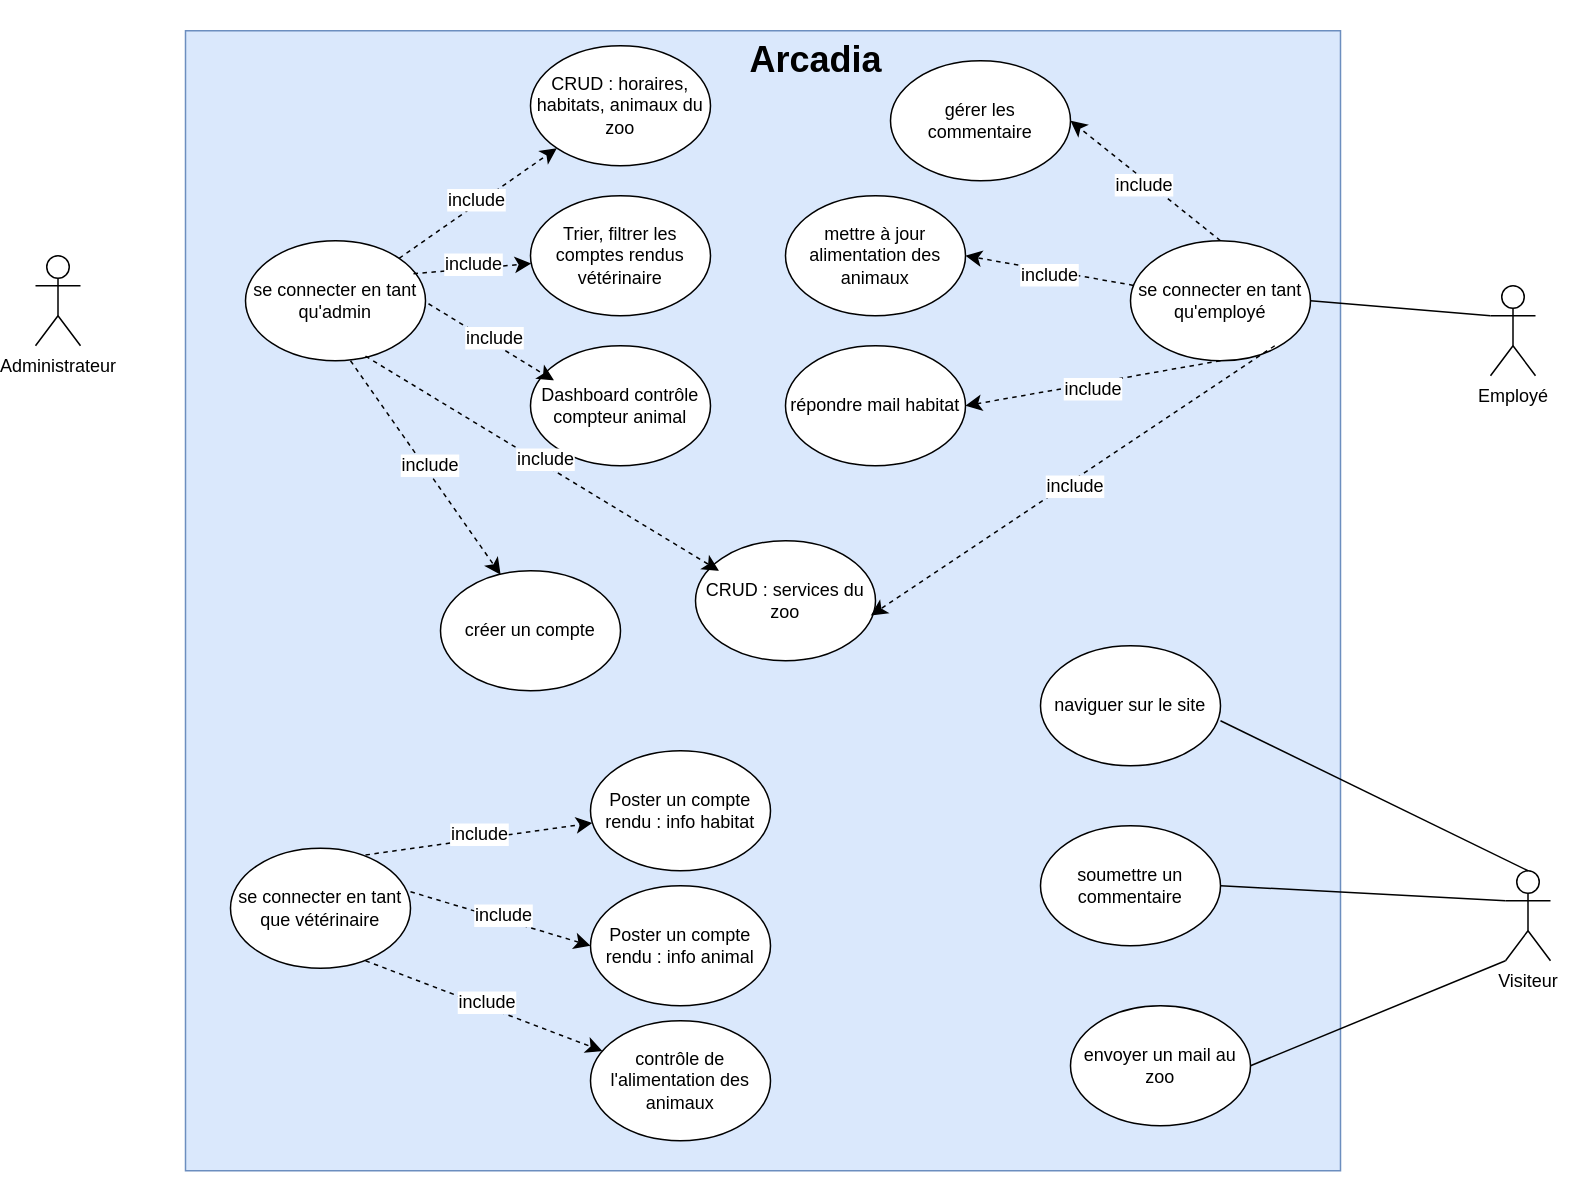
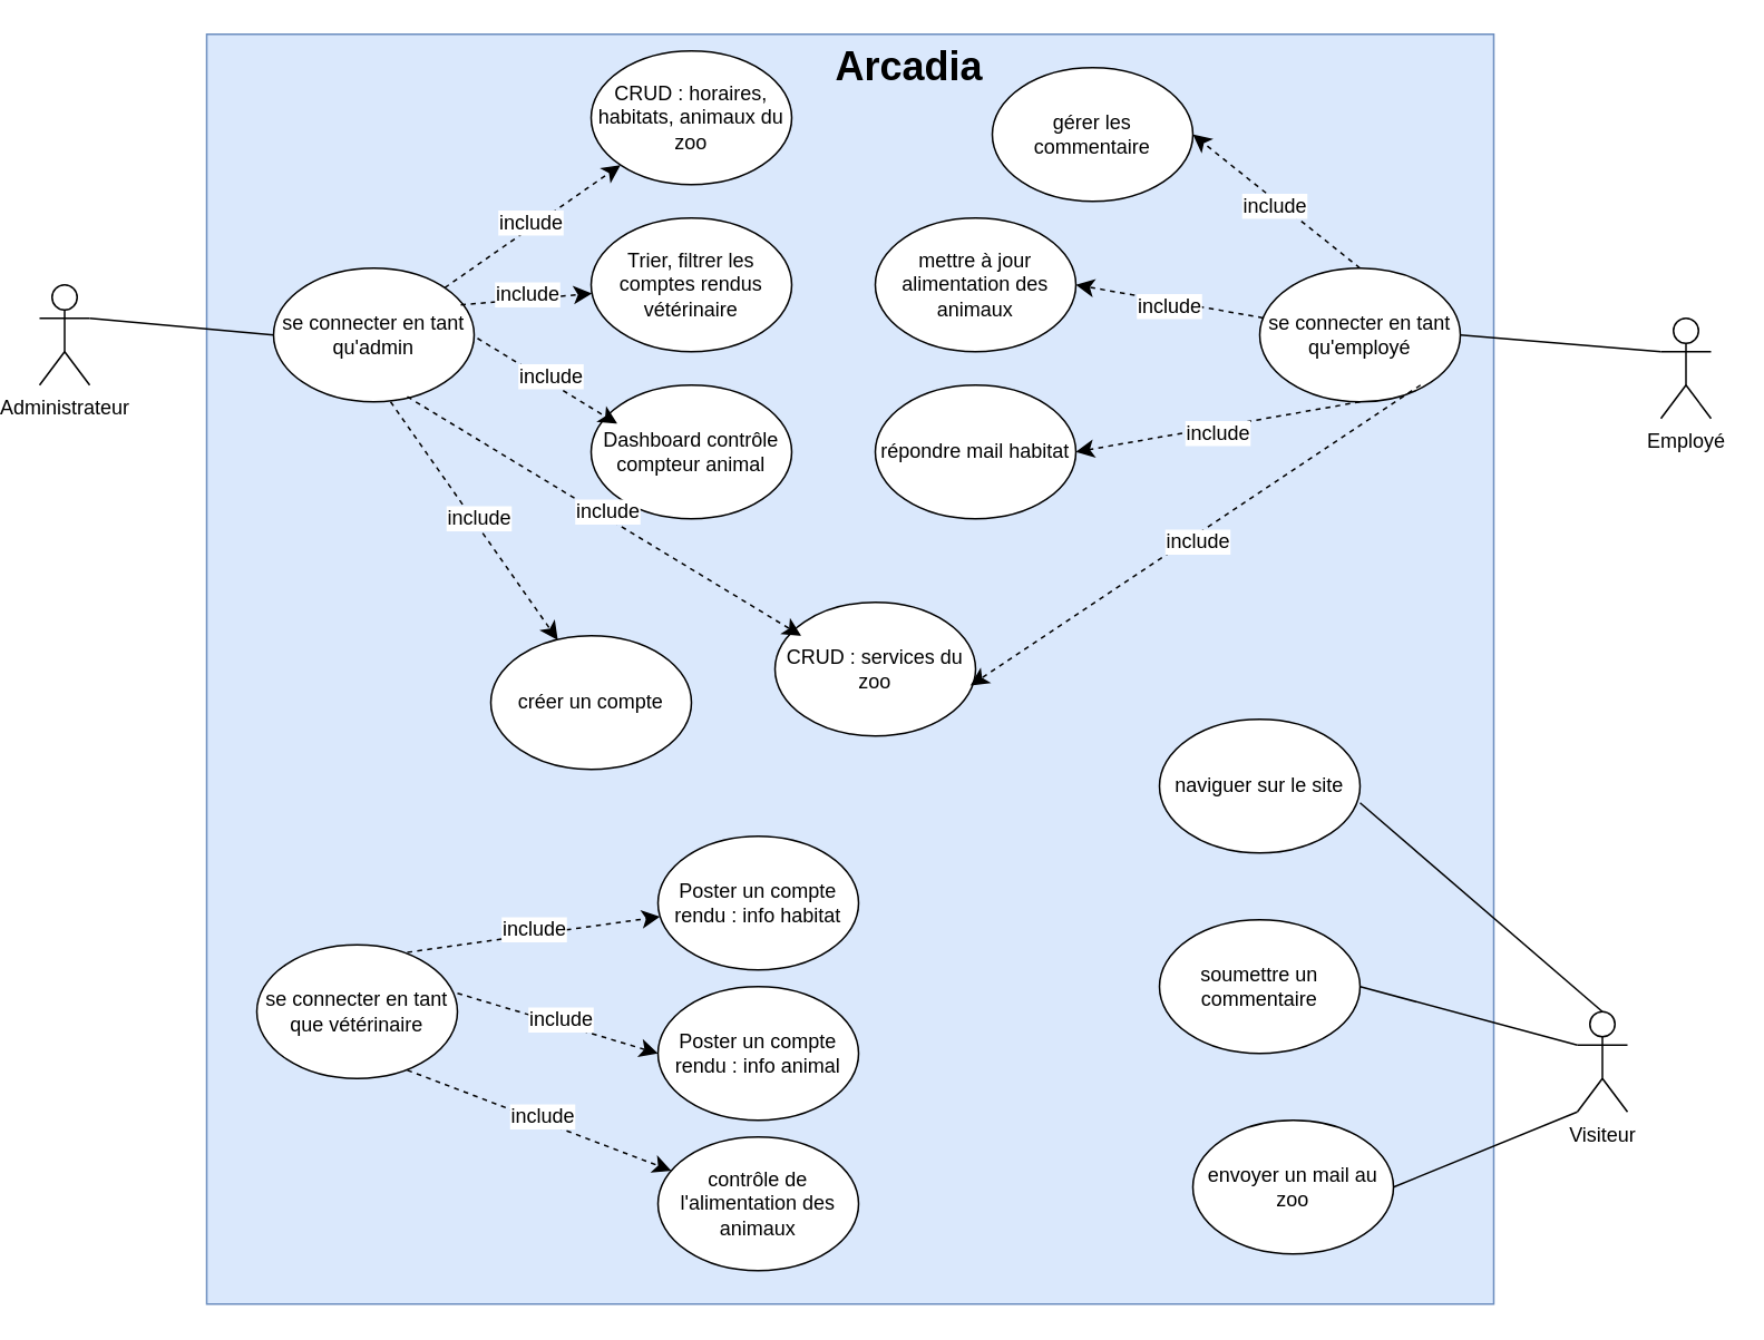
  <mxCell id="0" />
  <mxCell id="1" parent="0" />
  <mxCell id="2" value="" style="rounded=0;whiteSpace=wrap;html=1;fillColor=#dae8fc;strokeColor=#6c8ebf;" parent="1" vertex="1"><mxGeometry x="120" y="20" width="770" height="760" as="geometry" /></mxCell>
  <mxCell id="3" value="Arcadia" style="text;strokeColor=none;fillColor=none;html=1;fontSize=24;fontStyle=1;verticalAlign=middle;align=center;" parent="1" vertex="1"><mxGeometry x="490" y="20" width="100" height="40" as="geometry" /></mxCell>
  <mxCell id="4" value="Poster un compte rendu : info habitat" style="ellipse;whiteSpace=wrap;html=1;" parent="1" vertex="1"><mxGeometry x="390" y="500" width="120" height="80" as="geometry" /></mxCell>
+ <mxCell id="5" style="edgeStyle=none;rounded=0;orthogonalLoop=1;jettySize=auto;html=1;exitX=1;exitY=0.333;exitDx=0;exitDy=0;exitPerimeter=0;entryX=0;entryY=0.5;entryDx=0;entryDy=0;strokeColor=default;align=center;verticalAlign=middle;fontFamily=Helvetica;fontSize=12;fontColor=default;labelBackgroundColor=default;startSize=8;endArrow=none;endFill=0;endSize=8;" parent="1" source="6" target="26" edge="1"><mxGeometry relative="1" as="geometry" /></mxCell>
  <mxCell id="6" value="Administrateur&lt;div&gt;&lt;br/&gt;&lt;/div&gt;" style="shape=umlActor;verticalLabelPosition=bottom;verticalAlign=top;html=1;outlineConnect=0;" parent="1" vertex="1"><mxGeometry x="20" y="170" width="30" height="60" as="geometry" /></mxCell>
  <mxCell id="7" style="edgeStyle=none;rounded=0;orthogonalLoop=1;jettySize=auto;html=1;exitX=0;exitY=0.333;exitDx=0;exitDy=0;exitPerimeter=0;entryX=1;entryY=0.5;entryDx=0;entryDy=0;strokeColor=default;align=center;verticalAlign=middle;fontFamily=Helvetica;fontSize=12;fontColor=default;labelBackgroundColor=default;startSize=8;endArrow=none;endFill=0;endSize=8;" parent="1" source="8" target="27" edge="1"><mxGeometry relative="1" as="geometry" /></mxCell>
  <mxCell id="8" value="Employé&lt;div&gt;&lt;br/&gt;&lt;/div&gt;" style="shape=umlActor;verticalLabelPosition=bottom;verticalAlign=top;html=1;outlineConnect=0;" parent="1" vertex="1"><mxGeometry x="990" y="190" width="30" height="60" as="geometry" /></mxCell>
  <mxCell id="9" style="edgeStyle=none;rounded=0;orthogonalLoop=1;jettySize=auto;html=1;exitX=0;exitY=0.333;exitDx=0;exitDy=0;exitPerimeter=0;entryX=1;entryY=0.5;entryDx=0;entryDy=0;strokeColor=default;align=center;verticalAlign=middle;fontFamily=Helvetica;fontSize=12;fontColor=default;labelBackgroundColor=default;startSize=8;endArrow=none;endFill=0;endSize=8;" parent="1" source="11" target="19" edge="1"><mxGeometry relative="1" as="geometry" /></mxCell>
  <mxCell id="10" style="edgeStyle=none;rounded=0;orthogonalLoop=1;jettySize=auto;html=1;exitX=0;exitY=1;exitDx=0;exitDy=0;exitPerimeter=0;entryX=1;entryY=0.5;entryDx=0;entryDy=0;strokeColor=default;align=center;verticalAlign=middle;fontFamily=Helvetica;fontSize=12;fontColor=default;labelBackgroundColor=default;startSize=8;endArrow=none;endFill=0;endSize=8;" parent="1" source="11" target="22" edge="1"><mxGeometry relative="1" as="geometry" /></mxCell>
- <mxCell id="11" value="Visiteur" style="shape=umlActor;verticalLabelPosition=bottom;verticalAlign=top;html=1;outlineConnect=0;" parent="1" vertex="1"><mxGeometry x="1000" y="580" width="30" height="60" as="geometry" /></mxCell>
+ <mxCell id="11" value="Visiteur" style="shape=umlActor;verticalLabelPosition=bottom;verticalAlign=top;html=1;outlineConnect=0;" parent="1" vertex="1"><mxGeometry x="940" y="605" width="30" height="60" as="geometry" /></mxCell>
  <mxCell id="12" value="contrôle de l'alimentation des animaux" style="ellipse;whiteSpace=wrap;html=1;" parent="1" vertex="1"><mxGeometry x="390" y="680" width="120" height="80" as="geometry" /></mxCell>
  <mxCell id="13" value="mettre à jour alimentation des animaux" style="ellipse;whiteSpace=wrap;html=1;" parent="1" vertex="1"><mxGeometry x="520" y="130" width="120" height="80" as="geometry" /></mxCell>
  <mxCell id="14" value="Dashboard contrôle&lt;br&gt;compteur animal" style="ellipse;whiteSpace=wrap;html=1;" parent="1" vertex="1"><mxGeometry x="350" y="230" width="120" height="80" as="geometry" /></mxCell>
  <mxCell id="15" value="Trier, filtrer les comptes rendus vétérinaire" style="ellipse;whiteSpace=wrap;html=1;" parent="1" vertex="1"><mxGeometry x="350" y="130" width="120" height="80" as="geometry" /></mxCell>
  <mxCell id="16" value="CRUD : services du zoo" style="ellipse;whiteSpace=wrap;html=1;" parent="1" vertex="1"><mxGeometry x="460" y="360" width="120" height="80" as="geometry" /></mxCell>
  <mxCell id="17" value="créer un compte" style="ellipse;whiteSpace=wrap;html=1;" parent="1" vertex="1"><mxGeometry x="290" y="380" width="120" height="80" as="geometry" /></mxCell>
  <mxCell id="18" value="gérer les commentaire" style="ellipse;whiteSpace=wrap;html=1;" parent="1" vertex="1"><mxGeometry x="590" y="40" width="120" height="80" as="geometry" /></mxCell>
  <mxCell id="19" value="soumettre un commentaire" style="ellipse;whiteSpace=wrap;html=1;" parent="1" vertex="1"><mxGeometry x="690" y="550" width="120" height="80" as="geometry" /></mxCell>
  <mxCell id="20" value="Poster un compte rendu : info animal" style="ellipse;whiteSpace=wrap;html=1;" parent="1" vertex="1"><mxGeometry x="390" y="590" width="120" height="80" as="geometry" /></mxCell>
  <mxCell id="21" value="CRUD : horaires, habitats, animaux du zoo" style="ellipse;whiteSpace=wrap;html=1;" parent="1" vertex="1"><mxGeometry x="350" y="30" width="120" height="80" as="geometry" /></mxCell>
  <mxCell id="22" value="envoyer un mail au zoo" style="ellipse;whiteSpace=wrap;html=1;" parent="1" vertex="1"><mxGeometry x="710" y="670" width="120" height="80" as="geometry" /></mxCell>
  <mxCell id="23" value="répondre mail habitat" style="ellipse;whiteSpace=wrap;html=1;" parent="1" vertex="1"><mxGeometry x="520" y="230" width="120" height="80" as="geometry" /></mxCell>
  <mxCell id="24" style="edgeStyle=none;rounded=0;orthogonalLoop=1;jettySize=auto;html=1;exitX=1;exitY=0;exitDx=0;exitDy=0;entryX=0;entryY=1;entryDx=0;entryDy=0;strokeColor=default;align=center;verticalAlign=middle;fontFamily=Helvetica;fontSize=12;fontColor=default;labelBackgroundColor=default;startSize=8;endArrow=classic;endFill=1;endSize=8;dashed=1;" parent="1" source="26" target="21" edge="1"><mxGeometry relative="1" as="geometry" /></mxCell>
  <mxCell id="25" value="include" style="edgeLabel;html=1;align=center;verticalAlign=middle;resizable=0;points=[];fontSize=12;fontFamily=Helvetica;fontColor=default;labelBackgroundColor=default;" parent="24" vertex="1" connectable="0"><mxGeometry x="0.004" y="3" relative="1" as="geometry"><mxPoint as="offset" /></mxGeometry></mxCell>
  <mxCell id="26" value="se connecter en tant qu'admin" style="ellipse;whiteSpace=wrap;html=1;" parent="1" vertex="1"><mxGeometry x="160" y="160" width="120" height="80" as="geometry" /></mxCell>
  <mxCell id="27" value="se connecter en tant qu'employé" style="ellipse;whiteSpace=wrap;html=1;" parent="1" vertex="1"><mxGeometry x="750" y="160" width="120" height="80" as="geometry" /></mxCell>
  <mxCell id="28" value="se connecter en tant que vétérinaire" style="ellipse;whiteSpace=wrap;html=1;" parent="1" vertex="1"><mxGeometry x="150" y="565" width="120" height="80" as="geometry" /></mxCell>
  <mxCell id="29" style="edgeStyle=none;rounded=0;orthogonalLoop=1;jettySize=auto;html=1;exitX=1;exitY=0;exitDx=0;exitDy=0;strokeColor=default;align=center;verticalAlign=middle;fontFamily=Helvetica;fontSize=12;fontColor=default;labelBackgroundColor=default;startSize=8;endArrow=classic;endFill=1;endSize=8;dashed=1;" parent="1" target="15" edge="1"><mxGeometry relative="1" as="geometry"><mxPoint x="272" y="182" as="sourcePoint" /><mxPoint x="378" y="108" as="targetPoint" /></mxGeometry></mxCell>
  <mxCell id="30" value="include" style="edgeLabel;html=1;align=center;verticalAlign=middle;resizable=0;points=[];fontSize=12;fontFamily=Helvetica;fontColor=default;labelBackgroundColor=default;" parent="29" vertex="1" connectable="0"><mxGeometry x="0.004" y="3" relative="1" as="geometry"><mxPoint as="offset" /></mxGeometry></mxCell>
  <mxCell id="31" style="edgeStyle=none;rounded=0;orthogonalLoop=1;jettySize=auto;html=1;exitX=1;exitY=0;exitDx=0;exitDy=0;strokeColor=default;align=center;verticalAlign=middle;fontFamily=Helvetica;fontSize=12;fontColor=default;labelBackgroundColor=default;startSize=8;endArrow=classic;endFill=1;endSize=8;dashed=1;" parent="1" edge="1"><mxGeometry relative="1" as="geometry"><mxPoint x="282" y="202" as="sourcePoint" /><mxPoint x="365.626" y="253.077" as="targetPoint" /></mxGeometry></mxCell>
  <mxCell id="32" value="include" style="edgeLabel;html=1;align=center;verticalAlign=middle;resizable=0;points=[];fontSize=12;fontFamily=Helvetica;fontColor=default;labelBackgroundColor=default;" parent="31" vertex="1" connectable="0"><mxGeometry x="0.004" y="3" relative="1" as="geometry"><mxPoint as="offset" /></mxGeometry></mxCell>
  <mxCell id="33" style="edgeStyle=none;rounded=0;orthogonalLoop=1;jettySize=auto;html=1;exitX=1;exitY=0;exitDx=0;exitDy=0;strokeColor=default;align=center;verticalAlign=middle;fontFamily=Helvetica;fontSize=12;fontColor=default;labelBackgroundColor=default;startSize=8;endArrow=classic;endFill=1;endSize=8;dashed=1;entryX=0.334;entryY=0.033;entryDx=0;entryDy=0;entryPerimeter=0;" parent="1" target="17" edge="1"><mxGeometry relative="1" as="geometry"><mxPoint x="230" y="240" as="sourcePoint" /><mxPoint x="314" y="291" as="targetPoint" /></mxGeometry></mxCell>
  <mxCell id="34" value="include" style="edgeLabel;html=1;align=center;verticalAlign=middle;resizable=0;points=[];fontSize=12;fontFamily=Helvetica;fontColor=default;labelBackgroundColor=default;" parent="33" vertex="1" connectable="0"><mxGeometry x="0.004" y="3" relative="1" as="geometry"><mxPoint as="offset" /></mxGeometry></mxCell>
  <mxCell id="35" style="edgeStyle=none;rounded=0;orthogonalLoop=1;jettySize=auto;html=1;exitX=1;exitY=0;exitDx=0;exitDy=0;strokeColor=default;align=center;verticalAlign=middle;fontFamily=Helvetica;fontSize=12;fontColor=default;labelBackgroundColor=default;startSize=8;endArrow=classic;endFill=1;endSize=8;dashed=1;" parent="1" edge="1"><mxGeometry relative="1" as="geometry"><mxPoint x="240" y="236.93" as="sourcePoint" /><mxPoint x="475.639" y="379.997" as="targetPoint" /></mxGeometry></mxCell>
  <mxCell id="36" value="include" style="edgeLabel;html=1;align=center;verticalAlign=middle;resizable=0;points=[];fontSize=12;fontFamily=Helvetica;fontColor=default;labelBackgroundColor=default;" parent="35" vertex="1" connectable="0"><mxGeometry x="0.004" y="3" relative="1" as="geometry"><mxPoint as="offset" /></mxGeometry></mxCell>
  <mxCell id="37" style="edgeStyle=none;rounded=0;orthogonalLoop=1;jettySize=auto;html=1;exitX=1;exitY=0;exitDx=0;exitDy=0;strokeColor=default;align=center;verticalAlign=middle;fontFamily=Helvetica;fontSize=12;fontColor=default;labelBackgroundColor=default;startSize=8;endArrow=classic;endFill=1;endSize=8;dashed=1;" parent="1" target="12" edge="1"><mxGeometry relative="1" as="geometry"><mxPoint x="240" y="640" as="sourcePoint" /><mxPoint x="324" y="691" as="targetPoint" /></mxGeometry></mxCell>
  <mxCell id="38" value="include" style="edgeLabel;html=1;align=center;verticalAlign=middle;resizable=0;points=[];fontSize=12;fontFamily=Helvetica;fontColor=default;labelBackgroundColor=default;" parent="37" vertex="1" connectable="0"><mxGeometry x="0.004" y="3" relative="1" as="geometry"><mxPoint as="offset" /></mxGeometry></mxCell>
  <mxCell id="39" style="edgeStyle=none;rounded=0;orthogonalLoop=1;jettySize=auto;html=1;exitX=1;exitY=0;exitDx=0;exitDy=0;strokeColor=default;align=center;verticalAlign=middle;fontFamily=Helvetica;fontSize=12;fontColor=default;labelBackgroundColor=default;startSize=8;endArrow=classic;endFill=1;endSize=8;dashed=1;entryX=0;entryY=0.5;entryDx=0;entryDy=0;" parent="1" target="20" edge="1"><mxGeometry relative="1" as="geometry"><mxPoint x="270" y="594" as="sourcePoint" /><mxPoint x="354" y="645" as="targetPoint" /></mxGeometry></mxCell>
  <mxCell id="40" value="include" style="edgeLabel;html=1;align=center;verticalAlign=middle;resizable=0;points=[];fontSize=12;fontFamily=Helvetica;fontColor=default;labelBackgroundColor=default;" parent="39" vertex="1" connectable="0"><mxGeometry x="0.004" y="3" relative="1" as="geometry"><mxPoint as="offset" /></mxGeometry></mxCell>
  <mxCell id="41" style="edgeStyle=none;rounded=0;orthogonalLoop=1;jettySize=auto;html=1;exitX=1;exitY=0;exitDx=0;exitDy=0;strokeColor=default;align=center;verticalAlign=middle;fontFamily=Helvetica;fontSize=12;fontColor=default;labelBackgroundColor=default;startSize=8;endArrow=classic;endFill=1;endSize=8;dashed=1;" parent="1" target="4" edge="1"><mxGeometry relative="1" as="geometry"><mxPoint x="240" y="569.5" as="sourcePoint" /><mxPoint x="324" y="620.5" as="targetPoint" /></mxGeometry></mxCell>
  <mxCell id="42" value="include" style="edgeLabel;html=1;align=center;verticalAlign=middle;resizable=0;points=[];fontSize=12;fontFamily=Helvetica;fontColor=default;labelBackgroundColor=default;" parent="41" vertex="1" connectable="0"><mxGeometry x="0.004" y="3" relative="1" as="geometry"><mxPoint as="offset" /></mxGeometry></mxCell>
  <mxCell id="43" style="edgeStyle=none;rounded=0;orthogonalLoop=1;jettySize=auto;html=1;exitX=0.5;exitY=1;exitDx=0;exitDy=0;strokeColor=default;align=center;verticalAlign=middle;fontFamily=Helvetica;fontSize=12;fontColor=default;labelBackgroundColor=default;startSize=8;endArrow=classic;endFill=1;endSize=8;dashed=1;entryX=1;entryY=0.5;entryDx=0;entryDy=0;" parent="1" source="27" target="23" edge="1"><mxGeometry relative="1" as="geometry"><mxPoint x="740" y="360" as="sourcePoint" /><mxPoint x="824" y="411" as="targetPoint" /></mxGeometry></mxCell>
  <mxCell id="44" value="include" style="edgeLabel;html=1;align=center;verticalAlign=middle;resizable=0;points=[];fontSize=12;fontFamily=Helvetica;fontColor=default;labelBackgroundColor=default;" parent="43" vertex="1" connectable="0"><mxGeometry x="0.004" y="3" relative="1" as="geometry"><mxPoint as="offset" /></mxGeometry></mxCell>
  <mxCell id="45" style="edgeStyle=none;rounded=0;orthogonalLoop=1;jettySize=auto;html=1;exitX=0.5;exitY=0;exitDx=0;exitDy=0;strokeColor=default;align=center;verticalAlign=middle;fontFamily=Helvetica;fontSize=12;fontColor=default;labelBackgroundColor=default;startSize=8;endArrow=classic;endFill=1;endSize=8;dashed=1;entryX=1;entryY=0.5;entryDx=0;entryDy=0;" parent="1" source="27" edge="1"><mxGeometry relative="1" as="geometry"><mxPoint x="810" y="40" as="sourcePoint" /><mxPoint x="710" y="80" as="targetPoint" /></mxGeometry></mxCell>
  <mxCell id="46" value="include" style="edgeLabel;html=1;align=center;verticalAlign=middle;resizable=0;points=[];fontSize=12;fontFamily=Helvetica;fontColor=default;labelBackgroundColor=default;" parent="45" vertex="1" connectable="0"><mxGeometry x="0.004" y="3" relative="1" as="geometry"><mxPoint as="offset" /></mxGeometry></mxCell>
  <mxCell id="47" style="edgeStyle=none;rounded=0;orthogonalLoop=1;jettySize=auto;html=1;strokeColor=default;align=center;verticalAlign=middle;fontFamily=Helvetica;fontSize=12;fontColor=default;labelBackgroundColor=default;startSize=8;endArrow=classic;endFill=1;endSize=8;dashed=1;entryX=1;entryY=0.5;entryDx=0;entryDy=0;" parent="1" source="27" edge="1"><mxGeometry relative="1" as="geometry"><mxPoint x="740" y="130" as="sourcePoint" /><mxPoint x="640" y="170" as="targetPoint" /></mxGeometry></mxCell>
  <mxCell id="48" value="include" style="edgeLabel;html=1;align=center;verticalAlign=middle;resizable=0;points=[];fontSize=12;fontFamily=Helvetica;fontColor=default;labelBackgroundColor=default;" parent="47" vertex="1" connectable="0"><mxGeometry x="0.004" y="3" relative="1" as="geometry"><mxPoint as="offset" /></mxGeometry></mxCell>
  <mxCell id="49" style="edgeStyle=none;rounded=0;orthogonalLoop=1;jettySize=auto;html=1;strokeColor=default;align=center;verticalAlign=middle;fontFamily=Helvetica;fontSize=12;fontColor=default;labelBackgroundColor=default;startSize=8;endArrow=classic;endFill=1;endSize=8;dashed=1;entryX=0.974;entryY=0.623;entryDx=0;entryDy=0;entryPerimeter=0;" parent="1" target="16" edge="1"><mxGeometry relative="1" as="geometry"><mxPoint x="846.159" y="229.998" as="sourcePoint" /><mxPoint x="653.84" y="388.87" as="targetPoint" /></mxGeometry></mxCell>
  <mxCell id="50" value="include" style="edgeLabel;html=1;align=center;verticalAlign=middle;resizable=0;points=[];fontSize=12;fontFamily=Helvetica;fontColor=default;labelBackgroundColor=default;" parent="49" vertex="1" connectable="0"><mxGeometry x="0.004" y="3" relative="1" as="geometry"><mxPoint as="offset" /></mxGeometry></mxCell>
  <mxCell id="51" value="naviguer sur le site" style="ellipse;whiteSpace=wrap;html=1;" vertex="1" parent="1"><mxGeometry x="690" y="430" width="120" height="80" as="geometry" /></mxCell>
  <mxCell id="52" value="" style="endArrow=none;html=1;rounded=0;entryX=0.5;entryY=0;entryDx=0;entryDy=0;entryPerimeter=0;" edge="1" parent="1" target="11"><mxGeometry width="50" height="50" relative="1" as="geometry"><mxPoint x="810" y="480" as="sourcePoint" /><mxPoint x="990" y="500" as="targetPoint" /></mxGeometry></mxCell>
